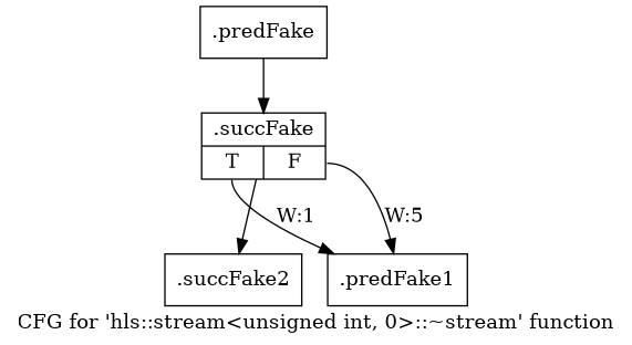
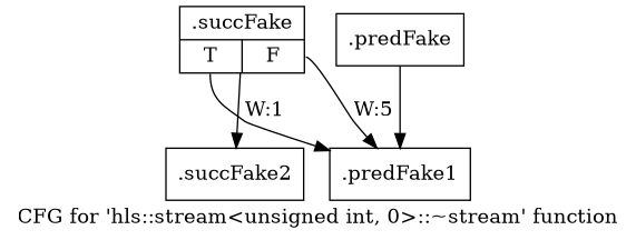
  digraph {
    fontname="DejaVu Serif"
    label="CFG for 'hls::stream\<unsigned int, 0\>::~stream' function"
    node [fontname="DejaVu Serif" shape=record filename="/usr/vitis/Vitis_HLS/2020.2/include/hls_stream_thread_unsafe.h" linenumber=209]
    edge [execusionnum=4 filename="/usr/vitis/Vitis_HLS/2020.2/include/hls_stream_thread_unsafe.h" fontname="DejaVu Serif"]
    n1 [label="{.predFake}" filename="" linenumber=""]
    n2 [label="{.succFake|{<s0>T|<s1>F}}" linenumber=201]
    n3 [label="{.predFake1}"]
    n4 [label="{.succFake2}"]
-   n1 -> n2
+   n1 -> n3
    n2 -> n3 [execusionnum=0 label="W:1" tailport=s0]
    n2 -> n3 [label="W:5" tailport=s1 execusionnum="" filename=""]
    n2 -> n4
  }
